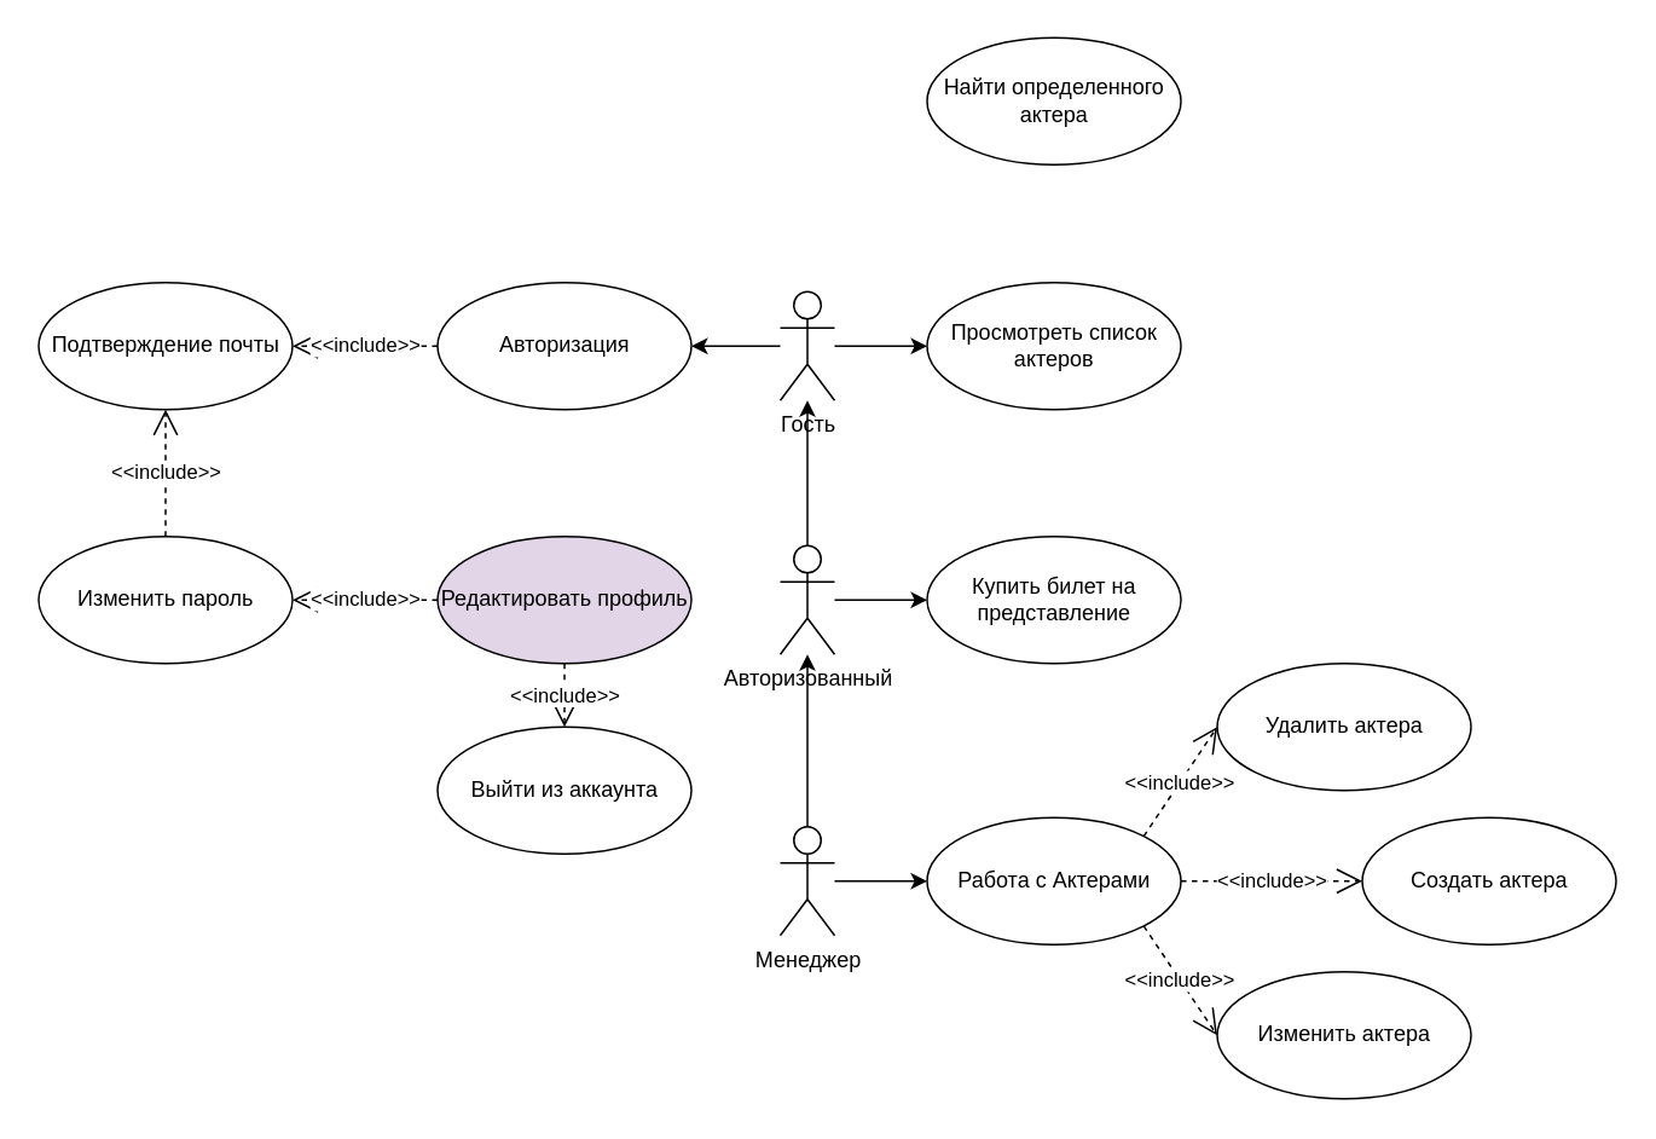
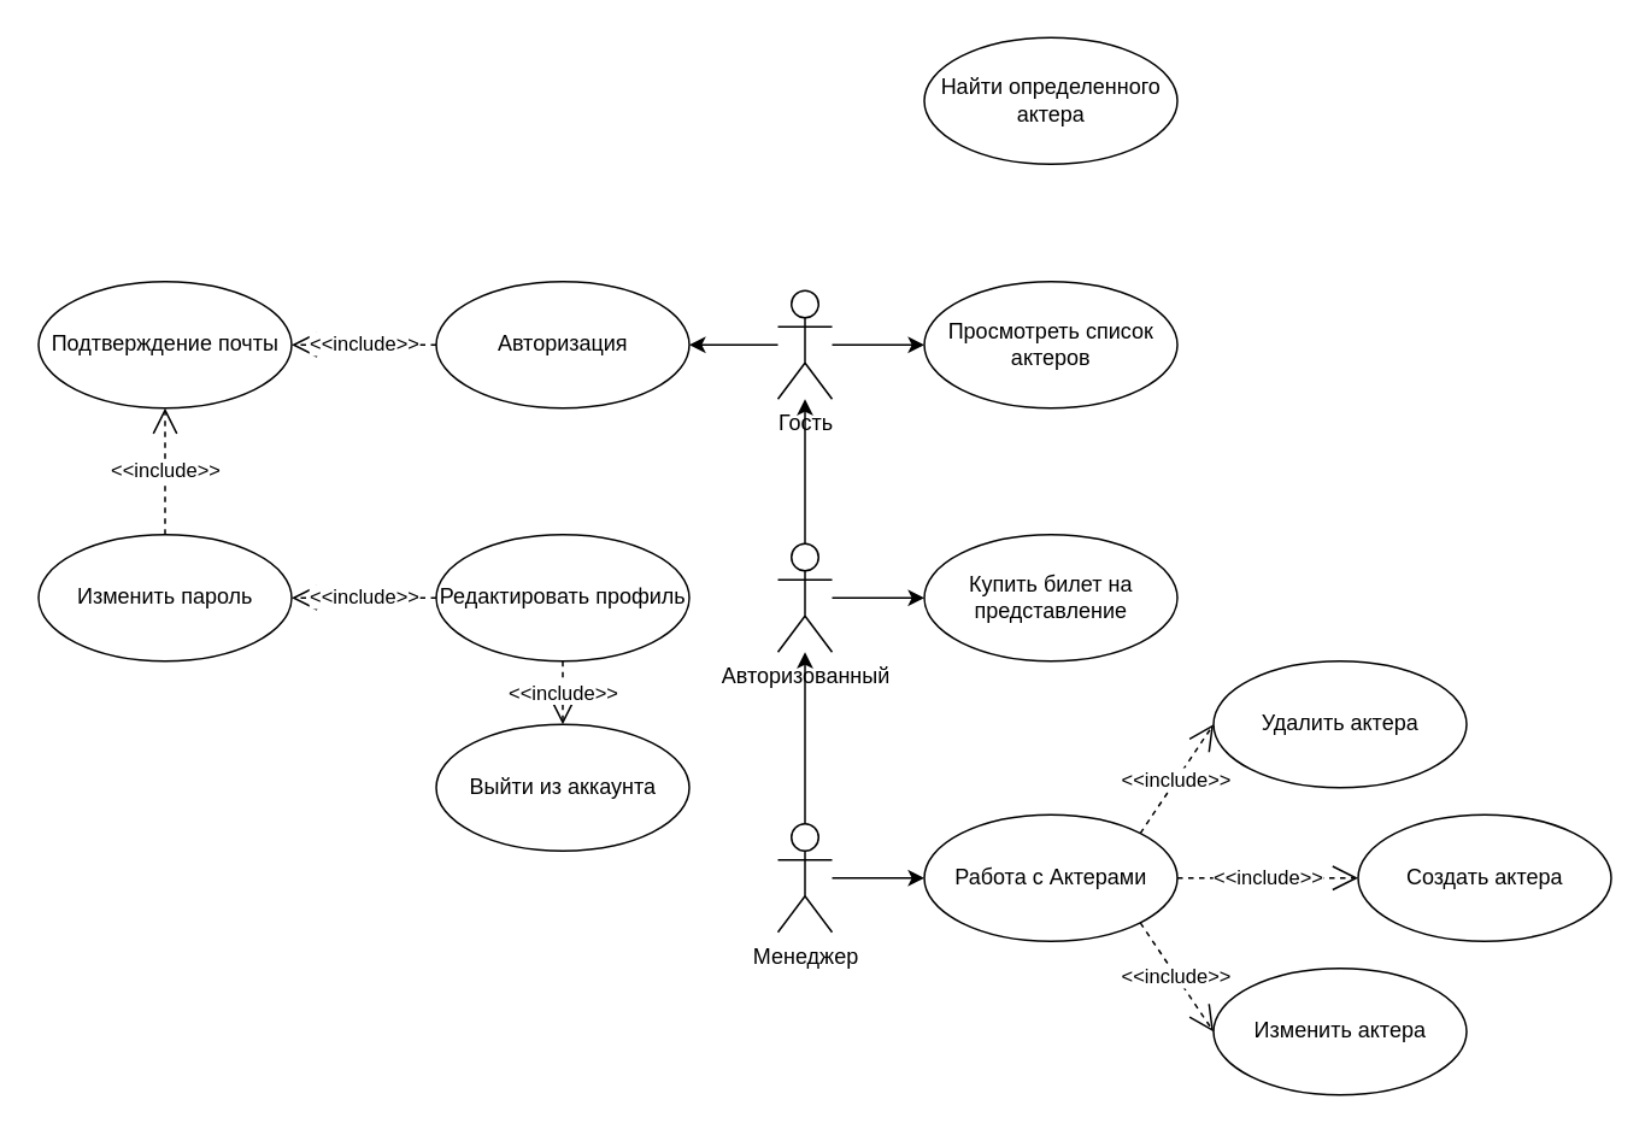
  <mxCell id="0" />
  <mxCell id="1" parent="0" />
  <mxCell id="2" style="edgeStyle=orthogonalEdgeStyle;rounded=0;orthogonalLoop=1;jettySize=auto;html=1;" edge="1" parent="1" source="4" target="11"><mxGeometry relative="1" as="geometry" /></mxCell>
  <mxCell id="3" style="edgeStyle=orthogonalEdgeStyle;rounded=0;orthogonalLoop=1;jettySize=auto;html=1;" edge="1" parent="1" source="4" target="21"><mxGeometry relative="1" as="geometry" /></mxCell>
  <mxCell id="4" value="Гость" style="shape=umlActor;verticalLabelPosition=bottom;verticalAlign=top;html=1;outlineConnect=0;" vertex="1" parent="1"><mxGeometry x="429.667" y="160.333" width="30" height="60" as="geometry" /></mxCell>
  <mxCell id="5" style="edgeStyle=orthogonalEdgeStyle;rounded=0;orthogonalLoop=1;jettySize=auto;html=1;" edge="1" parent="1" source="7" target="4"><mxGeometry relative="1" as="geometry" /></mxCell>
  <mxCell id="6" style="edgeStyle=orthogonalEdgeStyle;rounded=0;orthogonalLoop=1;jettySize=auto;html=1;" edge="1" parent="1" source="7" target="19"><mxGeometry relative="1" as="geometry" /></mxCell>
  <mxCell id="7" value="Авторизованный" style="shape=umlActor;verticalLabelPosition=bottom;verticalAlign=top;html=1;outlineConnect=0;" vertex="1" parent="1"><mxGeometry x="429.667" y="300.333" width="30" height="60" as="geometry" /></mxCell>
  <mxCell id="8" style="edgeStyle=orthogonalEdgeStyle;rounded=0;orthogonalLoop=1;jettySize=auto;html=1;" edge="1" parent="1" source="10" target="7"><mxGeometry relative="1" as="geometry" /></mxCell>
  <mxCell id="9" style="edgeStyle=orthogonalEdgeStyle;rounded=0;orthogonalLoop=1;jettySize=auto;html=1;" edge="1" parent="1" source="10" target="22"><mxGeometry relative="1" as="geometry" /></mxCell>
  <mxCell id="10" value="Менеджер" style="shape=umlActor;verticalLabelPosition=bottom;verticalAlign=top;html=1;outlineConnect=0;" vertex="1" parent="1"><mxGeometry x="429.667" y="455.333" width="30" height="60" as="geometry" /></mxCell>
  <mxCell id="11" value="Авторизация" style="ellipse;whiteSpace=wrap;html=1;" vertex="1" parent="1"><mxGeometry x="240.667" y="155.333" width="140" height="70" as="geometry" /></mxCell>
  <mxCell id="12" value="Подтверждение почты" style="ellipse;whiteSpace=wrap;html=1;" vertex="1" parent="1"><mxGeometry x="20.667" y="155.333" width="140" height="70" as="geometry" /></mxCell>
- <mxCell id="13" value="Редактировать профиль" style="ellipse;whiteSpace=wrap;html=1;fillColor=#e1d5e7;" vertex="1" parent="1"><mxGeometry x="240.667" y="295.333" width="140" height="70" as="geometry" /></mxCell>
+ <mxCell id="13" value="Редактировать профиль" style="ellipse;whiteSpace=wrap;html=1;" vertex="1" parent="1"><mxGeometry x="240.667" y="295.333" width="140" height="70" as="geometry" /></mxCell>
  <mxCell id="14" value="Выйти из аккаунта" style="ellipse;whiteSpace=wrap;html=1;" vertex="1" parent="1"><mxGeometry x="240.667" y="400.333" width="140" height="70" as="geometry" /></mxCell>
  <mxCell id="15" value="Изменить пароль" style="ellipse;whiteSpace=wrap;html=1;" vertex="1" parent="1"><mxGeometry x="20.667" y="295.333" width="140" height="70" as="geometry" /></mxCell>
  <mxCell id="16" value="&amp;lt;&amp;lt;include&amp;gt;&amp;gt;" style="endArrow=open;endSize=12;dashed=1;html=1;rounded=0;exitX=0;exitY=0.5;exitDx=0;exitDy=0;entryX=1;entryY=0.5;entryDx=0;entryDy=0;" edge="1" parent="1" source="11" target="12"><mxGeometry width="160" relative="1" as="geometry"><mxPoint x="360.667" y="420.333" as="sourcePoint" /><mxPoint x="520.667" y="420.333" as="targetPoint" /></mxGeometry></mxCell>
  <mxCell id="17" value="&amp;lt;&amp;lt;include&amp;gt;&amp;gt;" style="endArrow=open;endSize=12;dashed=1;html=1;rounded=0;exitX=0.5;exitY=1;exitDx=0;exitDy=0;" edge="1" parent="1" source="13" target="14"><mxGeometry width="160" relative="1" as="geometry"><mxPoint x="360.667" y="380.333" as="sourcePoint" /><mxPoint x="210.667" y="200.333" as="targetPoint" /></mxGeometry></mxCell>
  <mxCell id="18" value="&amp;lt;&amp;lt;include&amp;gt;&amp;gt;" style="endArrow=open;endSize=12;dashed=1;html=1;rounded=0;exitX=0;exitY=0.5;exitDx=0;exitDy=0;entryX=1;entryY=0.5;entryDx=0;entryDy=0;" edge="1" parent="1" source="13" target="15"><mxGeometry width="160" relative="1" as="geometry"><mxPoint x="260.667" y="210.333" as="sourcePoint" /><mxPoint x="220.667" y="210.333" as="targetPoint" /></mxGeometry></mxCell>
  <mxCell id="19" value="Купить билет на представление" style="ellipse;whiteSpace=wrap;html=1;" vertex="1" parent="1"><mxGeometry x="510.667" y="295.333" width="140" height="70" as="geometry" /></mxCell>
  <mxCell id="20" value="&amp;lt;&amp;lt;include&amp;gt;&amp;gt;" style="endArrow=open;endSize=12;dashed=1;html=1;rounded=0;exitX=0.5;exitY=0;exitDx=0;exitDy=0;entryX=0.5;entryY=1;entryDx=0;entryDy=0;" edge="1" parent="1" source="15" target="12"><mxGeometry width="160" relative="1" as="geometry"><mxPoint x="250.667" y="200.333" as="sourcePoint" /><mxPoint x="210.667" y="200.333" as="targetPoint" /></mxGeometry></mxCell>
  <mxCell id="21" value="Просмотреть список актеров" style="ellipse;whiteSpace=wrap;html=1;" vertex="1" parent="1"><mxGeometry x="510.667" y="155.333" width="140" height="70" as="geometry" /></mxCell>
  <mxCell id="22" value="Работа с Актерами" style="ellipse;whiteSpace=wrap;html=1;" vertex="1" parent="1"><mxGeometry x="510.667" y="450.333" width="140" height="70" as="geometry" /></mxCell>
  <mxCell id="23" value="Найти определенного актера" style="ellipse;whiteSpace=wrap;html=1;" vertex="1" parent="1"><mxGeometry x="510.667" y="20.333" width="140" height="70" as="geometry" /></mxCell>
  <mxCell id="24" value="Удалить актера" style="ellipse;whiteSpace=wrap;html=1;" vertex="1" parent="1"><mxGeometry x="670.667" y="365.333" width="140" height="70" as="geometry" /></mxCell>
  <mxCell id="25" value="Создать актера" style="ellipse;whiteSpace=wrap;html=1;" vertex="1" parent="1"><mxGeometry x="750.667" y="450.333" width="140" height="70" as="geometry" /></mxCell>
  <mxCell id="26" value="Изменить актера" style="ellipse;whiteSpace=wrap;html=1;" vertex="1" parent="1"><mxGeometry x="670.667" y="535.333" width="140" height="70" as="geometry" /></mxCell>
  <mxCell id="27" value="&amp;lt;&amp;lt;include&amp;gt;&amp;gt;" style="endArrow=open;endSize=12;dashed=1;html=1;rounded=0;exitX=1;exitY=0;exitDx=0;exitDy=0;entryX=0;entryY=0.5;entryDx=0;entryDy=0;" edge="1" parent="1" source="22" target="24"><mxGeometry width="160" relative="1" as="geometry"><mxPoint x="250.667" y="305.333" as="sourcePoint" /><mxPoint x="170.667" y="305.333" as="targetPoint" /></mxGeometry></mxCell>
  <mxCell id="28" value="&amp;lt;&amp;lt;include&amp;gt;&amp;gt;" style="endArrow=open;endSize=12;dashed=1;html=1;rounded=0;exitX=1;exitY=0.5;exitDx=0;exitDy=0;entryX=0;entryY=0.5;entryDx=0;entryDy=0;" edge="1" parent="1" source="22" target="25"><mxGeometry width="160" relative="1" as="geometry"><mxPoint x="639.667" y="470.333" as="sourcePoint" /><mxPoint x="740.667" y="485.333" as="targetPoint" /></mxGeometry></mxCell>
  <mxCell id="29" value="&amp;lt;&amp;lt;include&amp;gt;&amp;gt;" style="endArrow=open;endSize=12;dashed=1;html=1;rounded=0;exitX=1;exitY=1;exitDx=0;exitDy=0;entryX=0;entryY=0.5;entryDx=0;entryDy=0;" edge="1" parent="1" source="22" target="26"><mxGeometry width="160" relative="1" as="geometry"><mxPoint x="649.667" y="480.333" as="sourcePoint" /><mxPoint x="690.667" y="420.333" as="targetPoint" /></mxGeometry></mxCell>
